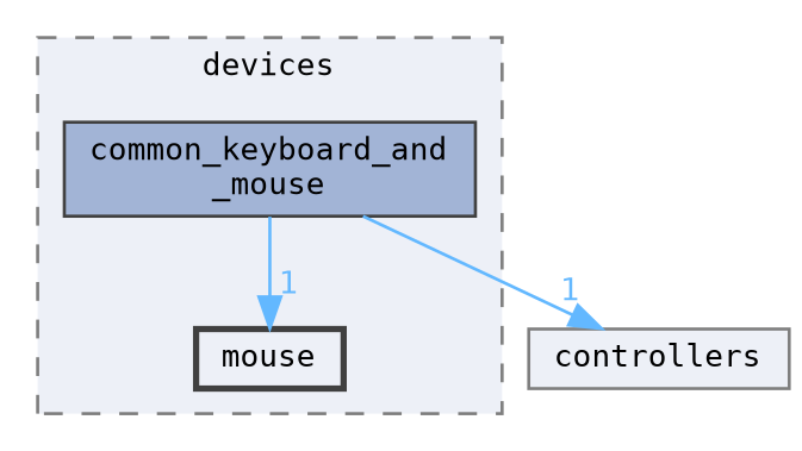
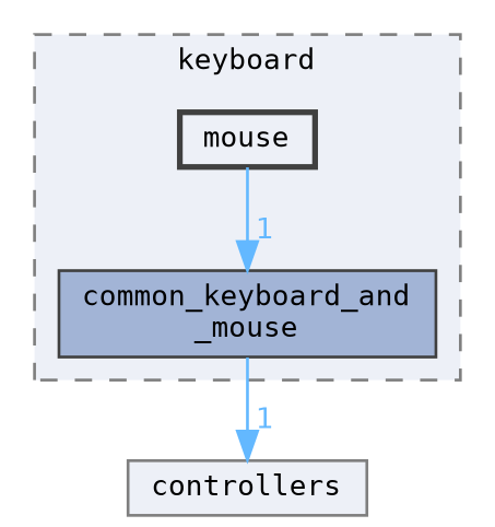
  digraph {
    compound=true
    fontname="DejaVu Sans Mono"
    node [color=grey25 fillcolor="#edf0f7" fontname="DejaVu Sans Mono" fontsize=10 shape=box style=filled]
    edge [color=steelblue1 fontcolor=steelblue1 fontname="DejaVu Sans Mono" fontsize=10 headlabel=1 labeldistance=1.5 labelfontname=Helvetica labelfontsize=10]
    n1 [fillcolor="#a2b4d6" height=0.2 label="common_keyboard_and\l_mouse" width=0.4]
    n2 [height=0.2 label=mouse style="filled,bold" width=0.4]
    n3 [color=grey50 height=0.2 label=controllers width=0.4]
    subgraph cluster_1 {
      bgcolor="#edf0f7"
      fontsize=10
-     label=devices
+     label=keyboard
      pencolor=grey50
      style="filled,dashed"
      n1
      n2
    }
    n1 -> n3
-   n1 -> n2
+   n2 -> n1
  }
